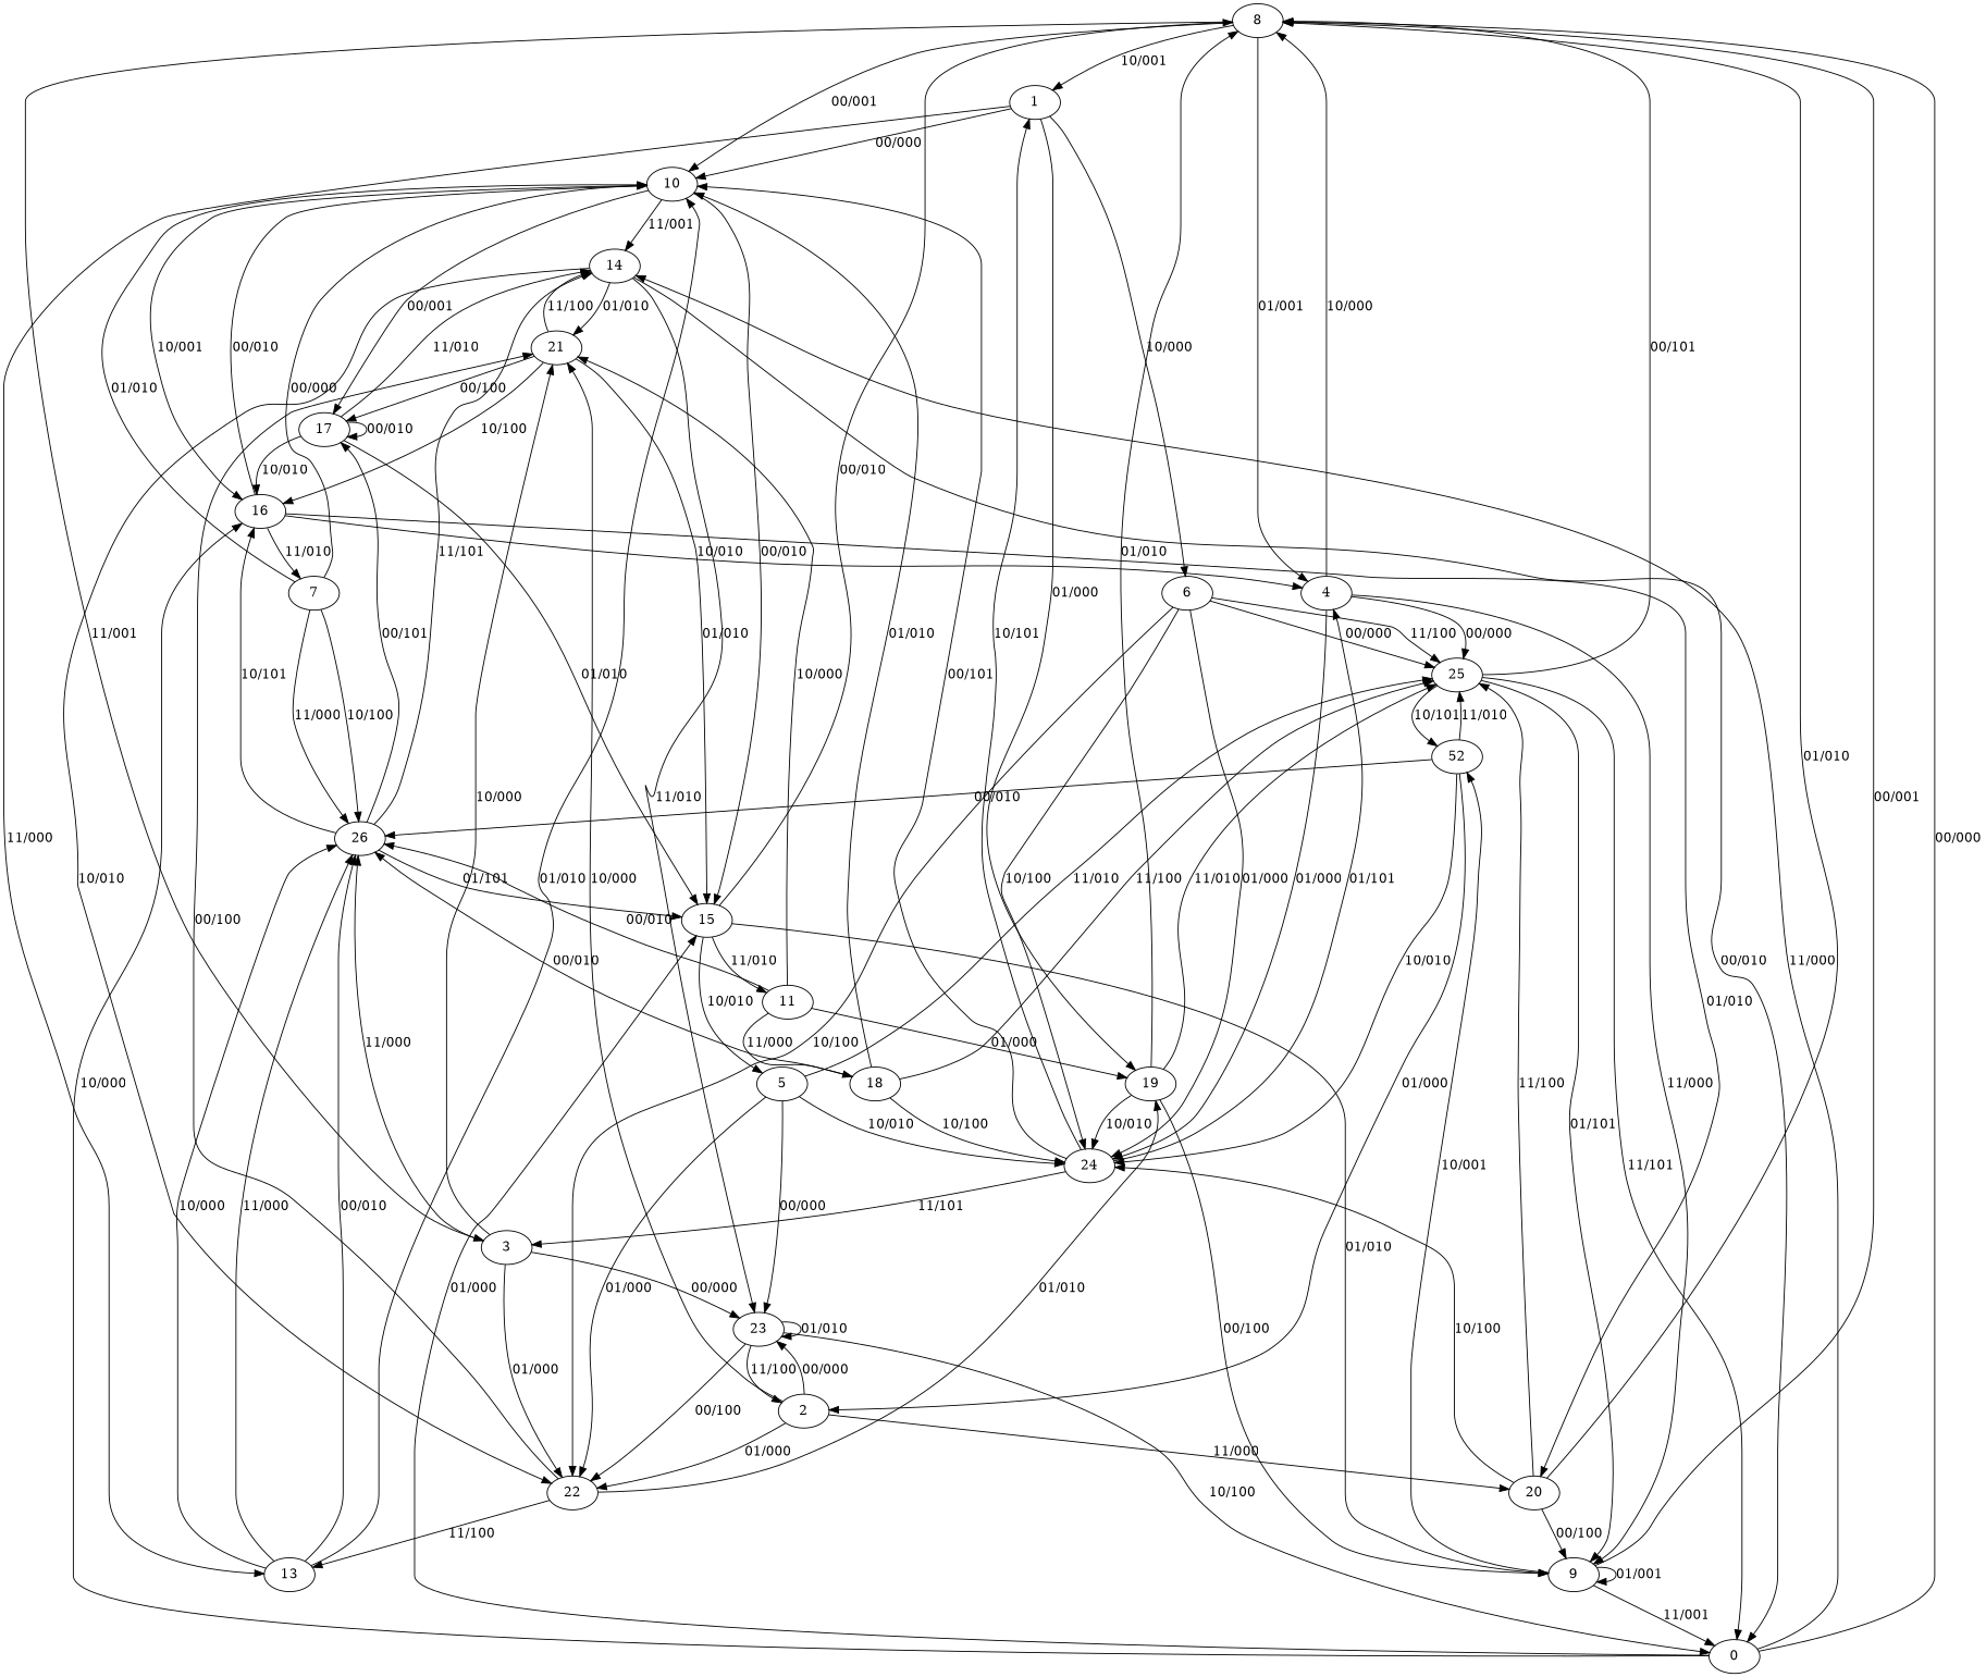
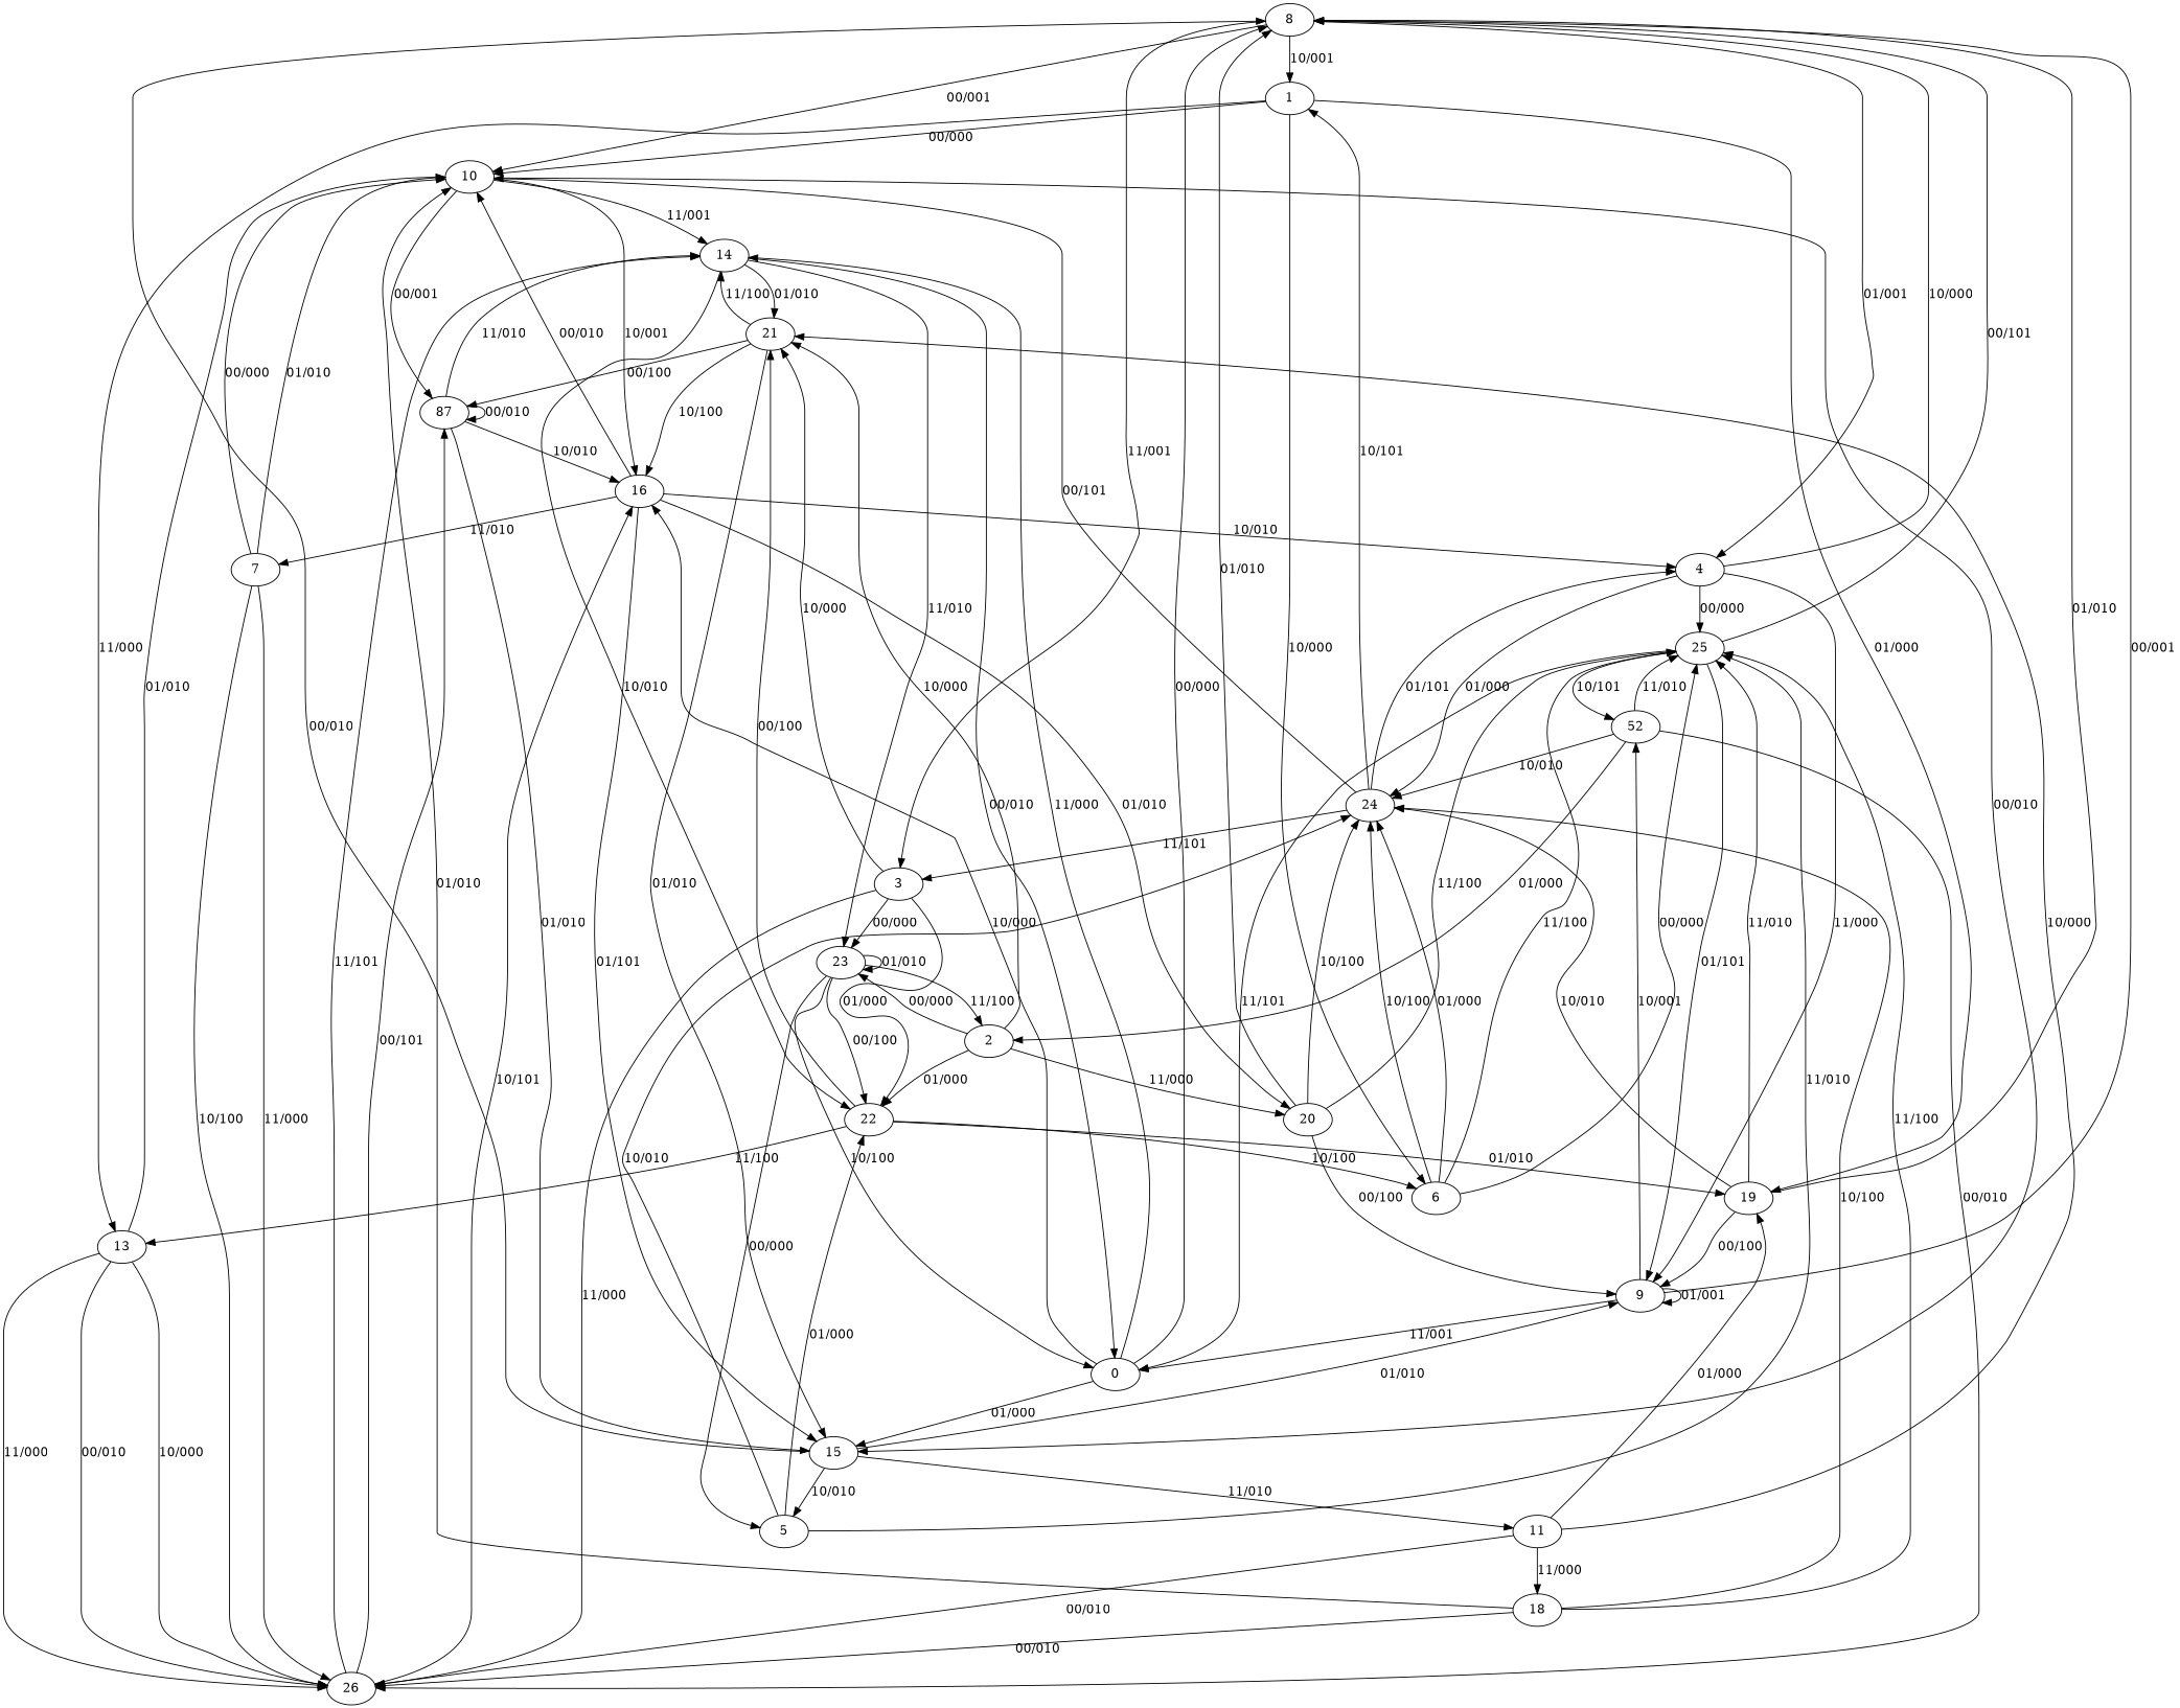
  digraph {
    8
    1
    3
    4
    10
    6
    13
    19
    21
    22
    23
    26
    9
    24
    25
    14
    15
    16
-   17
+   17 [label=87]
    0
    5
    11
    20
    7
    2
    n26 [label=52]
    18
    8 -> 1 [label="10/001"]
    8 -> 3 [label="11/001"]
    8 -> 4 [label="01/001"]
    8 -> 10 [label="00/001"]
    1 -> 10 [label="00/000"]
    1 -> 6 [label="10/000"]
    1 -> 13 [label="11/000"]
    1 -> 19 [label="01/000"]
    3 -> 21 [label="10/000"]
    3 -> 22 [label="01/000"]
    3 -> 23 [label="00/000"]
    3 -> 26 [label="11/000"]
    4 -> 8 [label="10/000"]
    4 -> 9 [label="11/000"]
    4 -> 24 [label="01/000"]
    4 -> 25 [label="00/000"]
    10 -> 14 [label="11/001"]
    10 -> 15 [label="00/010"]
    10 -> 16 [label="10/001"]
    10 -> 17 [label="00/001"]
    6 -> 24 [label="01/000"]
    6 -> 24 [label="10/100"]
    6 -> 25 [label="00/000"]
    6 -> 25 [label="11/100"]
    13 -> 10 [label="01/010"]
    13 -> 26 [label="00/010"]
    13 -> 26 [label="10/000"]
    13 -> 26 [label="11/000"]
    19 -> 8 [label="01/010"]
    19 -> 9 [label="00/100"]
    19 -> 24 [label="10/010"]
    19 -> 25 [label="11/010"]
    21 -> 14 [label="11/100"]
    21 -> 15 [label="01/010"]
    21 -> 16 [label="10/100"]
    21 -> 17 [label="00/100"]
-   6 -> 22 [label="10/100"]
+   22 -> 6 [label="10/100"]
    22 -> 13 [label="11/100"]
    22 -> 19 [label="01/010"]
    22 -> 21 [label="00/100"]
    23 -> 22 [label="00/100"]
    23 -> 23 [label="01/010"]
    23 -> 0 [label="10/100"]
    23 -> 2 [label="11/100"]
    26 -> 14 [label="11/101"]
-   26 -> 15 [label="01/101"]
+   16 -> 15 [label="01/101"]
    26 -> 16 [label="10/101"]
    26 -> 17 [label="00/101"]
    9 -> 8 [label="00/001"]
    9 -> 9 [label="01/001"]
    9 -> 0 [label="11/001"]
    9 -> n26 [label="10/001"]
    24 -> 1 [label="10/101"]
    24 -> 3 [label="11/101"]
    24 -> 4 [label="01/101"]
    24 -> 10 [label="00/101"]
    25 -> 8 [label="00/101"]
    25 -> 9 [label="01/101"]
    25 -> 0 [label="11/101"]
    25 -> n26 [label="10/101"]
    14 -> 21 [label="01/010"]
    14 -> 22 [label="10/010"]
    14 -> 23 [label="11/010"]
    14 -> 0 [label="00/010"]
    15 -> 8 [label="00/010"]
    15 -> 9 [label="01/010"]
    15 -> 5 [label="10/010"]
    15 -> 11 [label="11/010"]
    16 -> 4 [label="10/010"]
    16 -> 10 [label="00/010"]
    16 -> 20 [label="01/010"]
    16 -> 7 [label="11/010"]
    17 -> 14 [label="11/010"]
    17 -> 15 [label="01/010"]
    17 -> 16 [label="10/010"]
    17 -> 17 [label="00/010"]
    0 -> 8 [label="00/000"]
    0 -> 14 [label="11/000"]
    0 -> 15 [label="01/000"]
    0 -> 16 [label="10/000"]
    5 -> 22 [label="01/000"]
-   5 -> 23 [label="00/000"]
+   23 -> 5 [label="00/000"]
    5 -> 24 [label="10/010"]
    5 -> 25 [label="11/010"]
    11 -> 19 [label="01/000"]
    11 -> 21 [label="10/000"]
    11 -> 26 [label="00/010"]
    11 -> 18 [label="11/000"]
    20 -> 8 [label="01/010"]
    20 -> 9 [label="00/100"]
    20 -> 24 [label="10/100"]
    20 -> 25 [label="11/100"]
    7 -> 10 [label="00/000"]
    7 -> 10 [label="01/010"]
    7 -> 26 [label="10/100"]
    7 -> 26 [label="11/000"]
    2 -> 21 [label="10/000"]
    2 -> 22 [label="01/000"]
    2 -> 23 [label="00/000"]
    2 -> 20 [label="11/000"]
    n26 -> 26 [label="00/010"]
    n26 -> 24 [label="10/010"]
    n26 -> 25 [label="11/010"]
    n26 -> 2 [label="01/000"]
    18 -> 10 [label="01/010"]
    18 -> 26 [label="00/010"]
    18 -> 24 [label="10/100"]
    18 -> 25 [label="11/100"]
  }
